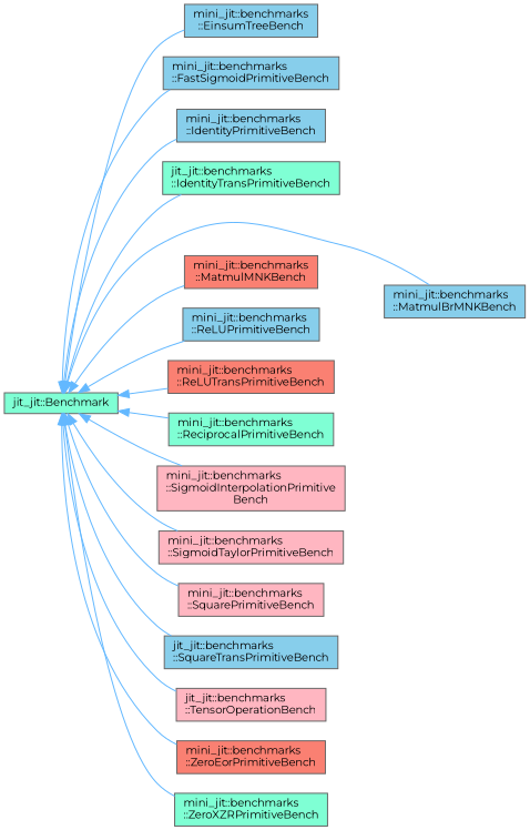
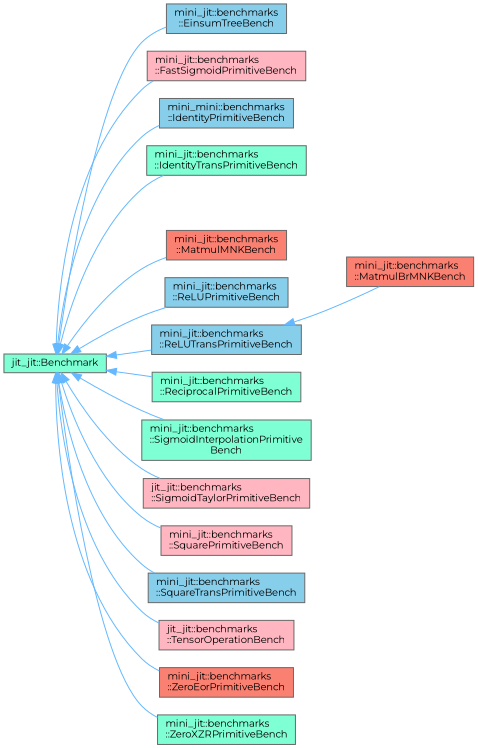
  digraph {
    fontname=Montserrat
    rankdir=LR
    node [color=grey40 fillcolor=skyblue fontname=Montserrat fontsize=10 shape=box style=filled]
    edge [color=steelblue1 dir=back fontname=Montserrat fontsize=10 labelfontname=Helvetica labelfontsize=10 style=solid]
    n1 [fillcolor=aquamarine height=0.2 label="jit_jit::Benchmark" width=0.4]
    n2 [height=0.2 label="mini_jit::benchmarks\l::EinsumTreeBench" width=0.4]
-   n3 [height=0.2 label="mini_jit::benchmarks\l::FastSigmoidPrimitiveBench" width=0.4]
-   n4 [height=0.2 label="mini_jit::benchmarks\l::IdentityPrimitiveBench" width=0.4]
-   n5 [fillcolor=aquamarine height=0.2 label="jit_jit::benchmarks\l::IdentityTransPrimitiveBench" width=0.4]
-   n6 [height=0.2 label="mini_jit::benchmarks\l::MatmulBrMNKBench" width=0.4]
+   n3 [fillcolor=lightpink height=0.2 label="mini_jit::benchmarks\l::FastSigmoidPrimitiveBench" width=0.4]
+   n4 [height=0.2 label="mini_mini::benchmarks\l::IdentityPrimitiveBench" width=0.4]
+   n5 [fillcolor=aquamarine height=0.2 label="mini_jit::benchmarks\l::IdentityTransPrimitiveBench" width=0.4]
+   n6 [fillcolor=salmon height=0.2 label="mini_jit::benchmarks\l::MatmulBrMNKBench" width=0.4]
    n7 [fillcolor=salmon height=0.2 label="mini_jit::benchmarks\l::MatmulMNKBench" width=0.4]
    n8 [height=0.2 label="mini_jit::benchmarks\l::ReLUPrimitiveBench" width=0.4]
-   n9 [fillcolor=salmon height=0.2 label="mini_jit::benchmarks\l::ReLUTransPrimitiveBench" width=0.4]
+   n9 [height=0.2 label="mini_jit::benchmarks\l::ReLUTransPrimitiveBench" width=0.4]
    n10 [fillcolor=aquamarine height=0.2 label="mini_jit::benchmarks\l::ReciprocalPrimitiveBench" width=0.4]
-   n11 [fillcolor=lightpink height=0.2 label="mini_jit::benchmarks\l::SigmoidInterpolationPrimitive\lBench" width=0.4]
-   n12 [fillcolor=lightpink height=0.2 label="mini_jit::benchmarks\l::SigmoidTaylorPrimitiveBench" width=0.4]
+   n11 [fillcolor=aquamarine height=0.2 label="mini_jit::benchmarks\l::SigmoidInterpolationPrimitive\lBench" width=0.4]
+   n12 [fillcolor=lightpink height=0.2 label="jit_jit::benchmarks\l::SigmoidTaylorPrimitiveBench" width=0.4]
    n13 [fillcolor=lightpink height=0.2 label="mini_jit::benchmarks\l::SquarePrimitiveBench" width=0.4]
-   n14 [height=0.2 label="jit_jit::benchmarks\l::SquareTransPrimitiveBench" width=0.4]
+   n14 [height=0.2 label="mini_jit::benchmarks\l::SquareTransPrimitiveBench" width=0.4]
    n15 [fillcolor=lightpink height=0.2 label="jit_jit::benchmarks\l::TensorOperationBench" width=0.4]
    n16 [fillcolor=salmon height=0.2 label="mini_jit::benchmarks\l::ZeroEorPrimitiveBench" width=0.4]
    n17 [fillcolor=aquamarine height=0.2 label="mini_jit::benchmarks\l::ZeroXZRPrimitiveBench" width=0.4]
    n1 -> n2
    n1 -> n3
    n1 -> n4
    n1 -> n5
-   n1 -> n6
+   n9 -> n6
    n1 -> n7
    n1 -> n8
    n1 -> n9
    n1 -> n10
    n1 -> n11
    n1 -> n12
    n1 -> n13
    n1 -> n14
    n1 -> n15
    n1 -> n16
    n1 -> n17
  }
